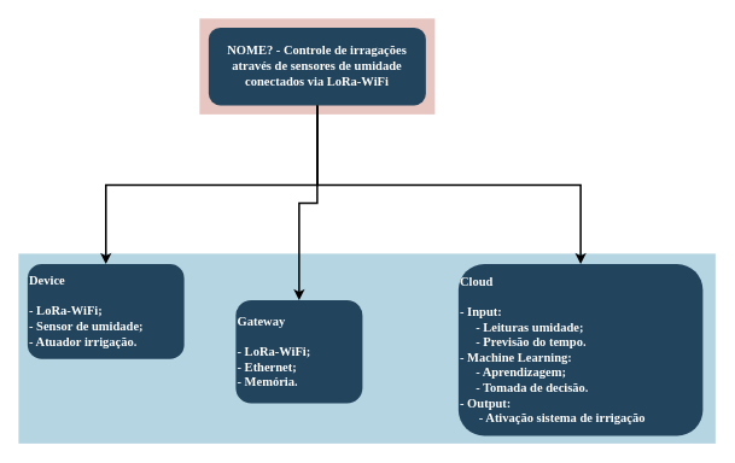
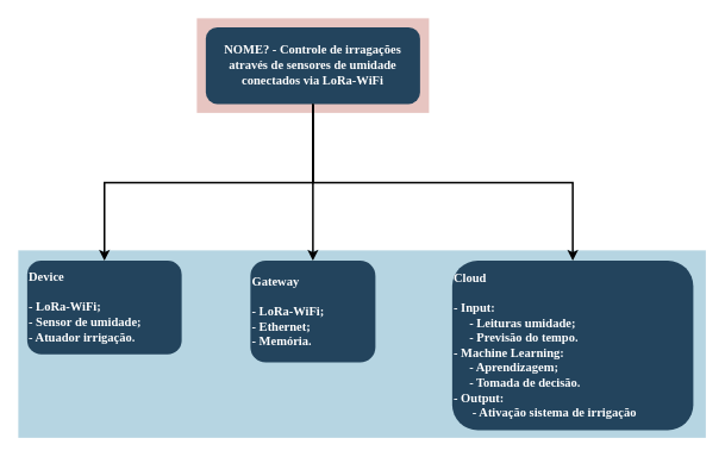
  <mxCell id="0" />
  <mxCell id="1" parent="0" />
  <mxCell id="2" value="" style="fillColor=#AE4132;strokeColor=none;opacity=30;" parent="1" vertex="1"><mxGeometry x="220" y="20" width="260" height="106" as="geometry" /></mxCell>
  <mxCell id="3" value="" style="fillColor=#10739E;strokeColor=none;opacity=30;" parent="1" vertex="1"><mxGeometry x="20" y="280" width="770" height="210" as="geometry" /></mxCell>
  <mxCell id="4" value="NOME? - Controle de irragações através de sensores de umidade conectados via LoRa-WiFi" style="rounded=1;fillColor=#23445D;gradientColor=none;strokeColor=none;fontColor=#FFFFFF;fontStyle=1;fontFamily=Tahoma;fontSize=14;align=center;whiteSpace=wrap;" parent="1" vertex="1"><mxGeometry x="230" y="30" width="240" height="86" as="geometry" /></mxCell>
  <mxCell id="5" value="" style="edgeStyle=elbowEdgeStyle;elbow=vertical;strokeWidth=2;rounded=0;entryX=0.5;entryY=0;entryDx=0;entryDy=0;" parent="1" source="4" target="6" edge="1"><mxGeometry x="337" y="215.5" width="100" height="100" as="geometry"><mxPoint x="257" y="275.5" as="sourcePoint" /><mxPoint x="357" y="175.5" as="targetPoint" /></mxGeometry></mxCell>
  <mxCell id="6" value="Cloud&#10;&#10;- Input:&#10;     - Leituras umidade;&#10;     - Previsão do tempo.&#10;- Machine Learning:&#10;     - Aprendizagem;&#10;     - Tomada de decisão.&#10;- Output:&#10;      - Ativação sistema de irrigação " style="rounded=1;fillColor=#23445D;gradientColor=none;strokeColor=none;fontColor=#FFFFFF;fontStyle=1;fontFamily=Tahoma;fontSize=14;whiteSpace=wrap;align=left;" parent="1" vertex="1"><mxGeometry x="506" y="291.5" width="270" height="190" as="geometry" /></mxCell>
- <mxCell id="7" value="Gateway&#10;&#10;- LoRa-WiFi;&#10;- Ethernet;&#10;- Memória." style="rounded=1;fillColor=#23445D;gradientColor=none;strokeColor=none;fontColor=#FFFFFF;fontStyle=1;fontFamily=Tahoma;fontSize=14;whiteSpace=wrap;align=left;" parent="1" vertex="1"><mxGeometry x="260" y="331.5" width="140" height="114" as="geometry" /></mxCell>
+ <mxCell id="7" value="Gateway&#10;&#10;- LoRa-WiFi;&#10;- Ethernet;&#10;- Memória." style="rounded=1;fillColor=#23445D;gradientColor=none;strokeColor=none;fontColor=#FFFFFF;fontStyle=1;fontFamily=Tahoma;fontSize=14;whiteSpace=wrap;align=left;" parent="1" vertex="1"><mxGeometry x="280" y="291.5" width="140" height="114" as="geometry" /></mxCell>
  <mxCell id="8" value="Device&#10;&#10;- LoRa-WiFi;&#10;- Sensor de umidade;&#10;- Atuador irrigação." style="rounded=1;fillColor=#23445D;gradientColor=none;strokeColor=none;fontColor=#FFFFFF;fontStyle=1;fontFamily=Tahoma;fontSize=14;whiteSpace=wrap;align=left;" parent="1" vertex="1"><mxGeometry x="30" y="291.5" width="173" height="105" as="geometry" /></mxCell>
  <mxCell id="9" value="" style="edgeStyle=elbowEdgeStyle;elbow=vertical;strokeWidth=2;rounded=0" parent="1" source="4" target="7" edge="1"><mxGeometry x="347" y="225.5" width="100" height="100" as="geometry"><mxPoint x="782" y="235.5" as="sourcePoint" /><mxPoint x="1387" y="305.5" as="targetPoint" /></mxGeometry></mxCell>
  <mxCell id="10" value="" style="edgeStyle=elbowEdgeStyle;elbow=vertical;strokeWidth=2;rounded=0" parent="1" source="4" target="8" edge="1"><mxGeometry x="-23" y="135.5" width="100" height="100" as="geometry"><mxPoint x="-103" y="195.5" as="sourcePoint" /><mxPoint x="-3" y="95.5" as="targetPoint" /></mxGeometry></mxCell>
